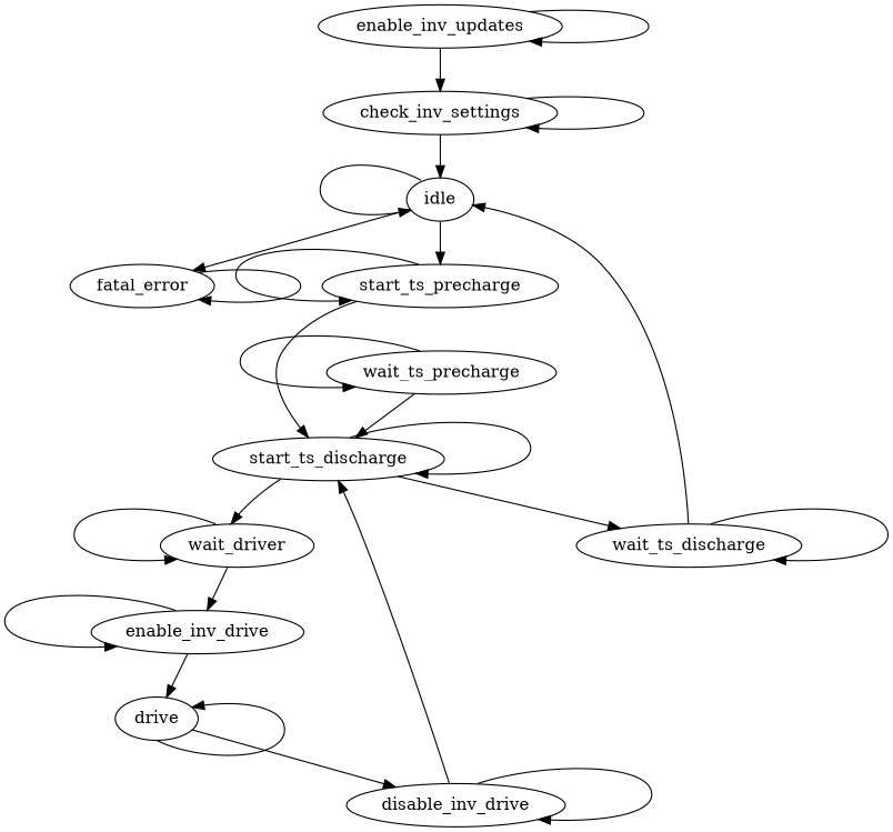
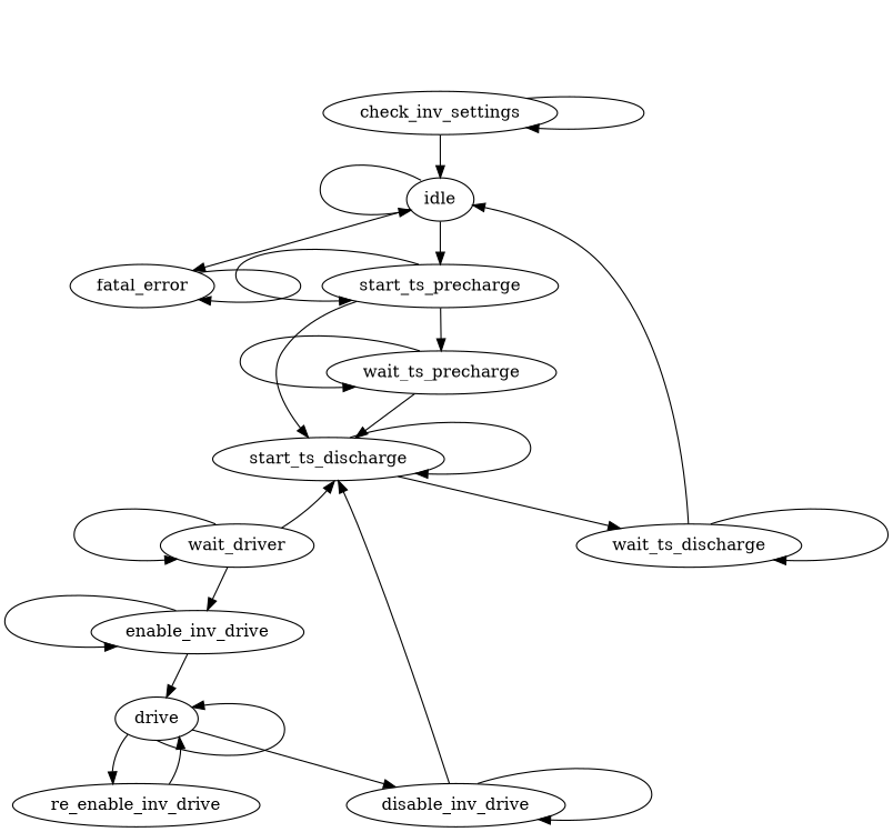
  digraph {
    nodesep=1
    ranksep=0.5
    node [shape=oval]
-   enable_inv_updates
    check_inv_settings
    idle
    fatal_error
    start_ts_precharge
    wait_ts_precharge
    start_ts_discharge
    wait_ts_discharge
    wait_driver
    enable_inv_drive
    drive
    disable_inv_drive
-   enable_inv_updates -> enable_inv_updates
-   enable_inv_updates -> check_inv_settings
+   re_enable_inv_drive
    check_inv_settings -> check_inv_settings
    check_inv_settings -> idle
    idle -> idle [tailport=nw]
    idle -> fatal_error
    idle -> start_ts_precharge
    fatal_error -> fatal_error
    start_ts_precharge -> start_ts_precharge [tailport=nw]
+   start_ts_precharge -> wait_ts_precharge
    start_ts_precharge -> start_ts_discharge
    wait_ts_precharge -> wait_ts_precharge [tailport=nw]
    wait_ts_precharge -> start_ts_discharge
    start_ts_discharge -> start_ts_discharge [tailport=ne]
    start_ts_discharge -> wait_ts_discharge
    wait_ts_discharge -> idle
    wait_ts_discharge -> wait_ts_discharge [tailport=ne]
-   start_ts_discharge -> wait_driver
+   wait_driver -> start_ts_discharge
    wait_driver -> wait_driver [tailport=nw]
    wait_driver -> enable_inv_drive
    enable_inv_drive -> enable_inv_drive [tailport=nw]
    enable_inv_drive -> drive
    drive -> drive [tailport=s]
    drive -> disable_inv_drive
+   drive -> re_enable_inv_drive
    disable_inv_drive -> start_ts_discharge
    disable_inv_drive -> disable_inv_drive [tailport=ne]
+   re_enable_inv_drive -> drive
  }
